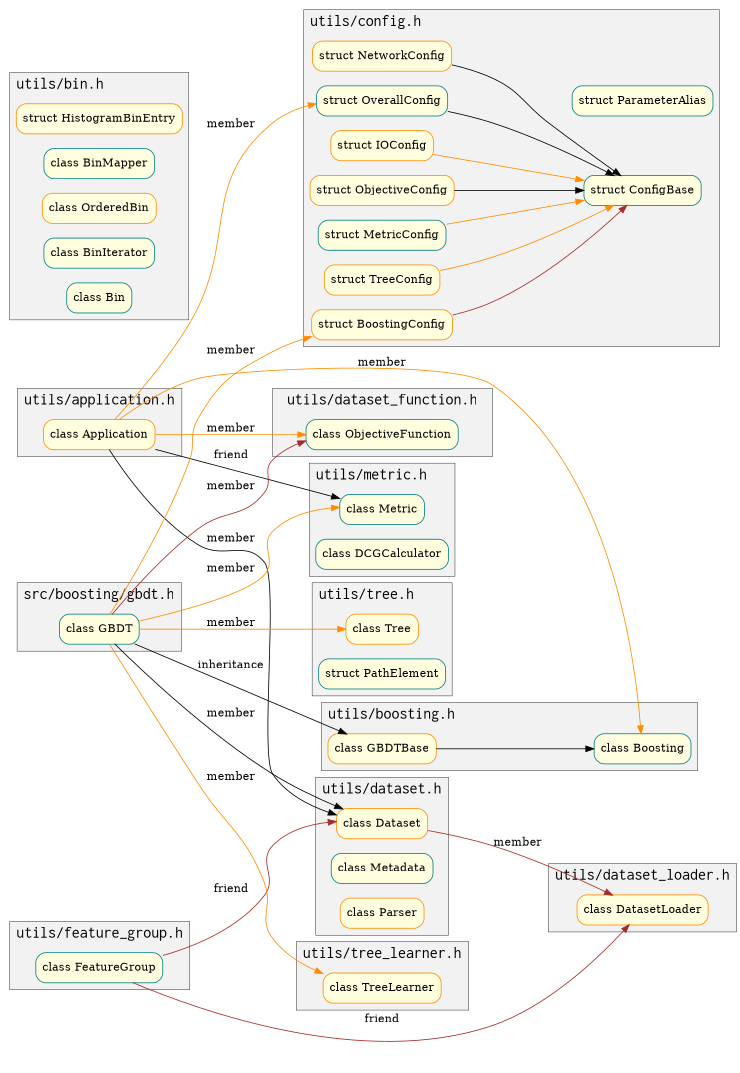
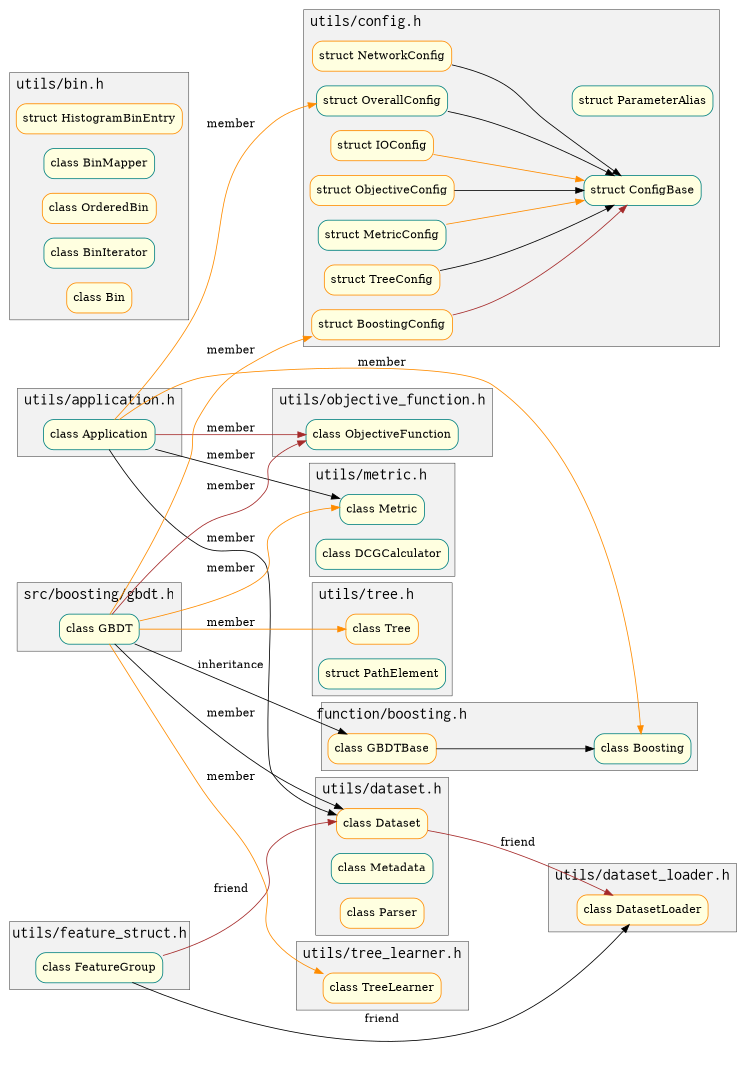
  digraph {
    compound=true
    fontname="Inconsolata, Consolas"
    fontsize=20
    forcelabels=true
    penwidth=0.5
    rankdir=LR
    ranksep=0.5
    node [color=teal fillcolor=lightyellow shape=Mrecord style=filled]
    edge [color=black]
    n1 [label="class ObjectiveFunction"]
-   n2 [color=darkorange label="class Application"]
+   n2 [label="class Application"]
    n3 [color=darkorange label="struct HistogramBinEntry"]
    n4 [label="class BinMapper"]
    n5 [color=darkorange label="class OrderedBin"]
    n6 [label="class BinIterator"]
-   n7 [label="class Bin"]
+   n7 [color=darkorange label="class Bin"]
    n8 [label="class Boosting"]
    n9 [color=darkorange label="class GBDTBase"]
    n10 [label="struct ConfigBase"]
    n11 [label="struct ParameterAlias"]
    n12 [label="struct OverallConfig"]
    n13 [color=darkorange label="struct IOConfig"]
    n14 [color=darkorange label="struct ObjectiveConfig"]
    n15 [label="struct MetricConfig"]
    n16 [color=darkorange label="struct TreeConfig"]
    n17 [color=darkorange label="struct BoostingConfig"]
    n18 [color=darkorange label="struct NetworkConfig"]
    n19 [color=darkorange label="class DatasetLoader"]
    n20 [color=darkorange label="class Dataset"]
    n21 [label="class Metadata"]
    n22 [color=darkorange label="class Parser"]
    n23 [label="class FeatureGroup"]
    n24 [label="class Metric"]
    n25 [label="class DCGCalculator"]
    n26 [color=darkorange label="class Tree"]
    n27 [label="struct PathElement"]
    n28 [color=darkorange label="class TreeLearner"]
    n29 [label="class GBDT"]
    subgraph cluster_1 {
      fillcolor=gray95
      label="utils/application.h"
      labeljust=left
      style=filled
      n2
    }
    subgraph cluster_2 {
      fillcolor=gray95
-     label="utils/dataset_function.h"
+     label="utils/objective_function.h"
      labeljust=left
      style=filled
      n1
    }
    subgraph cluster_3 {
      fillcolor=gray95
      label="utils/bin.h"
      labeljust=left
      rankdir=TB
      style=filled
      n3
      n4
      n5
      n6
      n7
    }
    subgraph cluster_4 {
      fillcolor=gray95
-     label="utils/boosting.h"
+     label="function/boosting.h"
      labeljust=left
      style=filled
      n8
      n9
    }
    subgraph cluster_5 {
      fillcolor=gray95
      label="utils/config.h"
      labeljust=left
      style=filled
      n12
      n13
      n14
      n15
      n16
      n17
      n18
      subgraph sub_6 {
        fillcolor=gray95
        label="utils/config.h"
        labeljust=left
        rank=same
        style=filled
        n10
        n11
      }
    }
    subgraph cluster_7 {
      fillcolor=gray95
      label="utils/dataset_loader.h"
      labeljust=left
      style=filled
      n19
    }
    subgraph cluster_8 {
      fillcolor=gray95
      label="utils/dataset.h"
      labeljust=left
      style=filled
      n20
      n21
      n22
    }
    subgraph cluster_9 {
      fillcolor=gray95
-     label="utils/feature_group.h"
+     label="utils/feature_struct.h"
      labeljust=left
      style=filled
      n23
    }
    subgraph cluster_10 {
      fillcolor=gray95
      label="utils/metric.h"
      labeljust=left
      style=filled
      n24
      n25
    }
    subgraph cluster_11 {
      fillcolor=gray95
      label="utils/tree.h"
      labeljust=left
      style=filled
      n26
      n27
    }
    subgraph cluster_12 {
      fillcolor=gray95
      label="utils/tree_learner.h"
      labeljust=left
      style=filled
      n28
    }
    subgraph cluster_13 {
      fillcolor=gray95
      label="src/boosting/gbdt.h"
      labeljust=left
      style=filled
      n29
    }
-   n2 -> n1 [color=darkorange label=member]
+   n2 -> n1 [color=brown label=member]
    n2 -> n8 [color=darkorange label=member]
    n2 -> n12 [color=darkorange label=member]
    n2 -> n20 [label=member]
-   n2 -> n24 [label=friend]
+   n2 -> n24 [label=member]
    n9 -> n8
    n12 -> n10
    n13 -> n10 [color=darkorange]
    n14 -> n10
    n15 -> n10 [color=darkorange]
-   n16 -> n10 [color=darkorange]
+   n16 -> n10
    n17 -> n10 [color=brown]
    n18 -> n10
-   n20 -> n19 [color=brown label=member]
-   n23 -> n19 [color=brown label=friend]
+   n20 -> n19 [color=brown label=friend]
+   n23 -> n19 [label=friend]
    n23 -> n20 [color=brown label=friend]
    n29 -> n1 [color=brown label=member]
    n29 -> n9 [label=inheritance]
    n29 -> n17 [color=darkorange label=member]
    n29 -> n20 [label=member]
    n29 -> n24 [color=darkorange label=member]
    n29 -> n26 [color=darkorange label=member]
    n29 -> n28 [color=darkorange label=member]
  }
